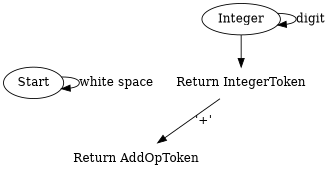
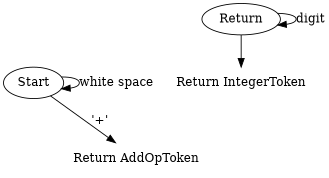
  digraph {
    rankdir=TB
    Start
    n2 [label="Return AddOpToken" shape=plaintext]
-   Integer
+   Integer [label=Return]
    n4 [label="Return IntegerToken" shape=plaintext]
    Start -> Start [label="white space"]
-   n4 -> n2 [label="'+'"]
+   Start -> n2 [label="'+'"]
    Integer -> Integer [label=digit]
    Integer -> n4
  }
